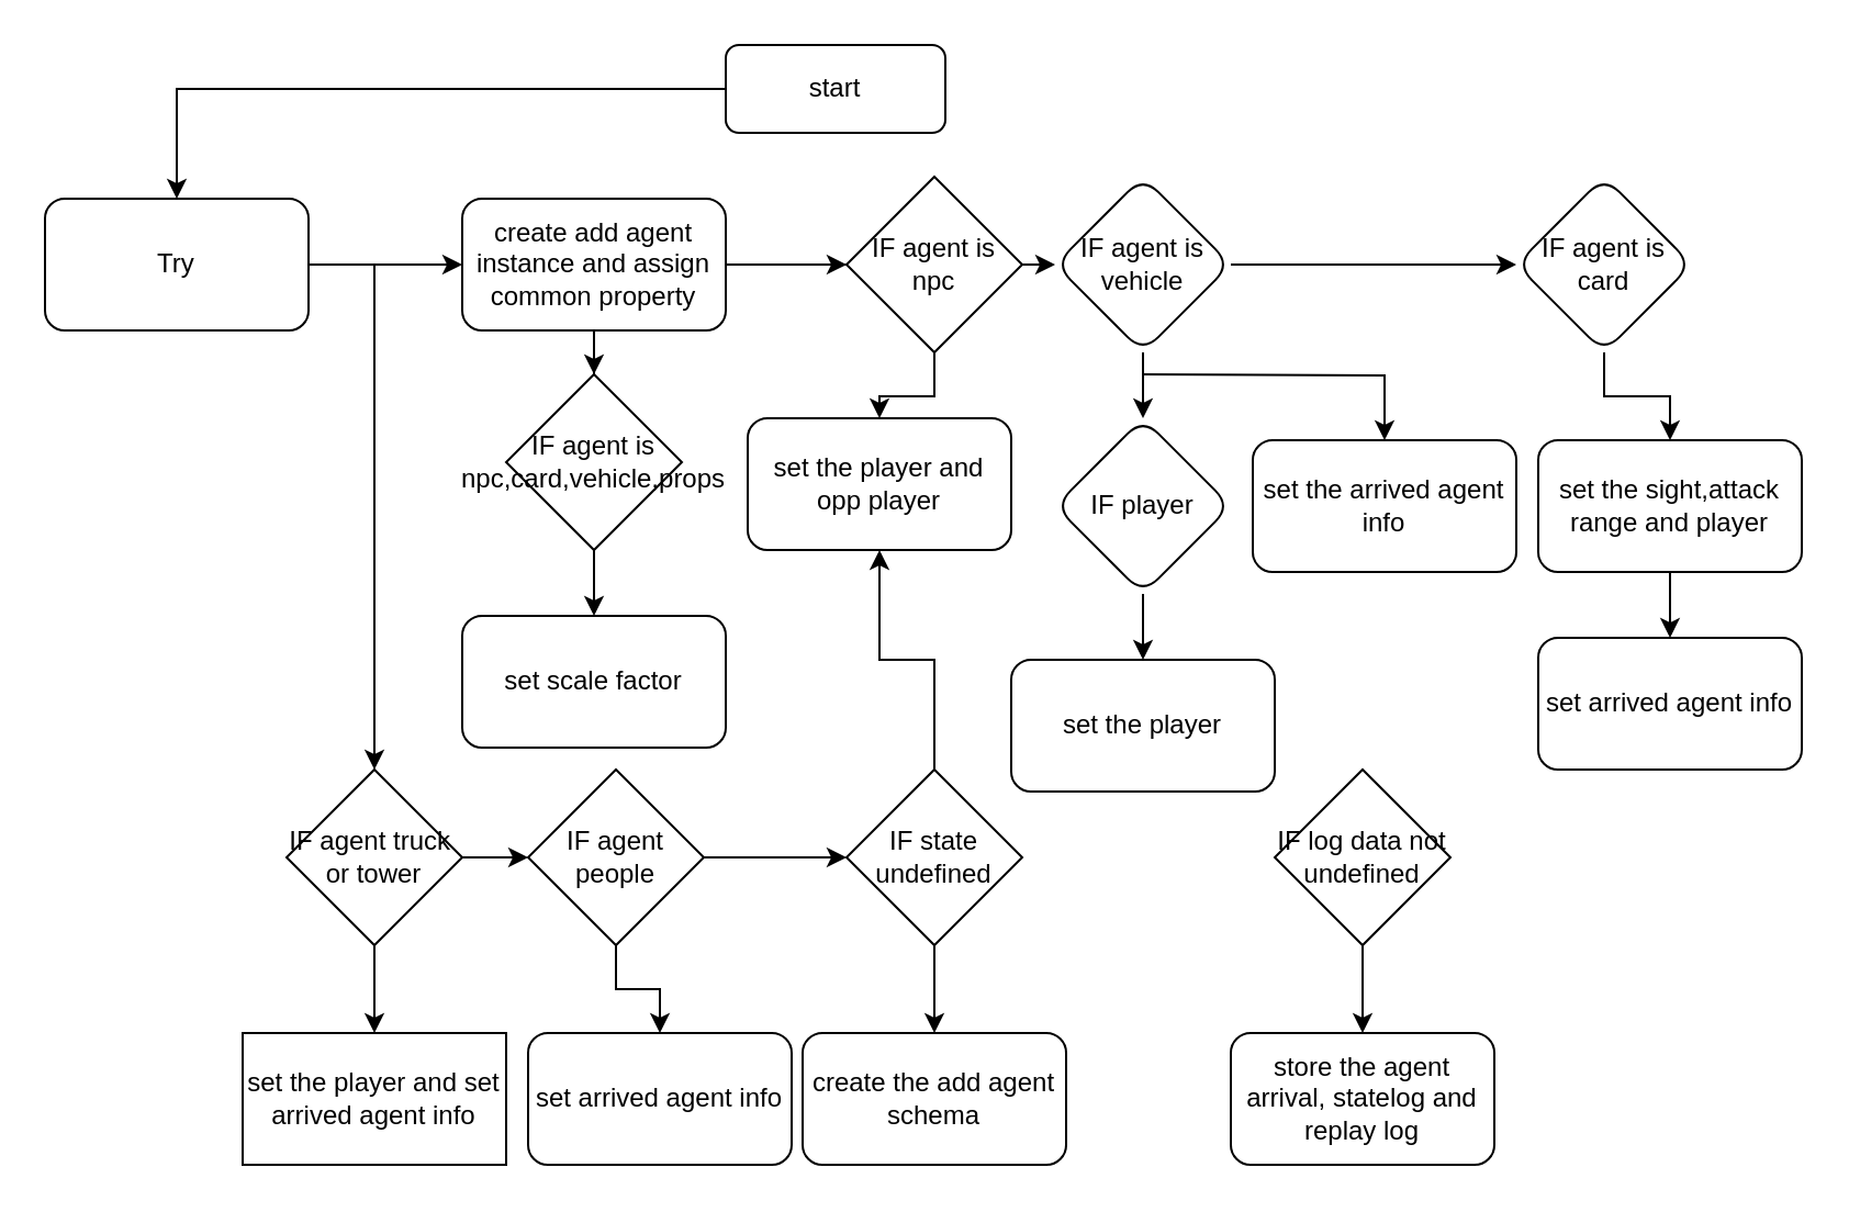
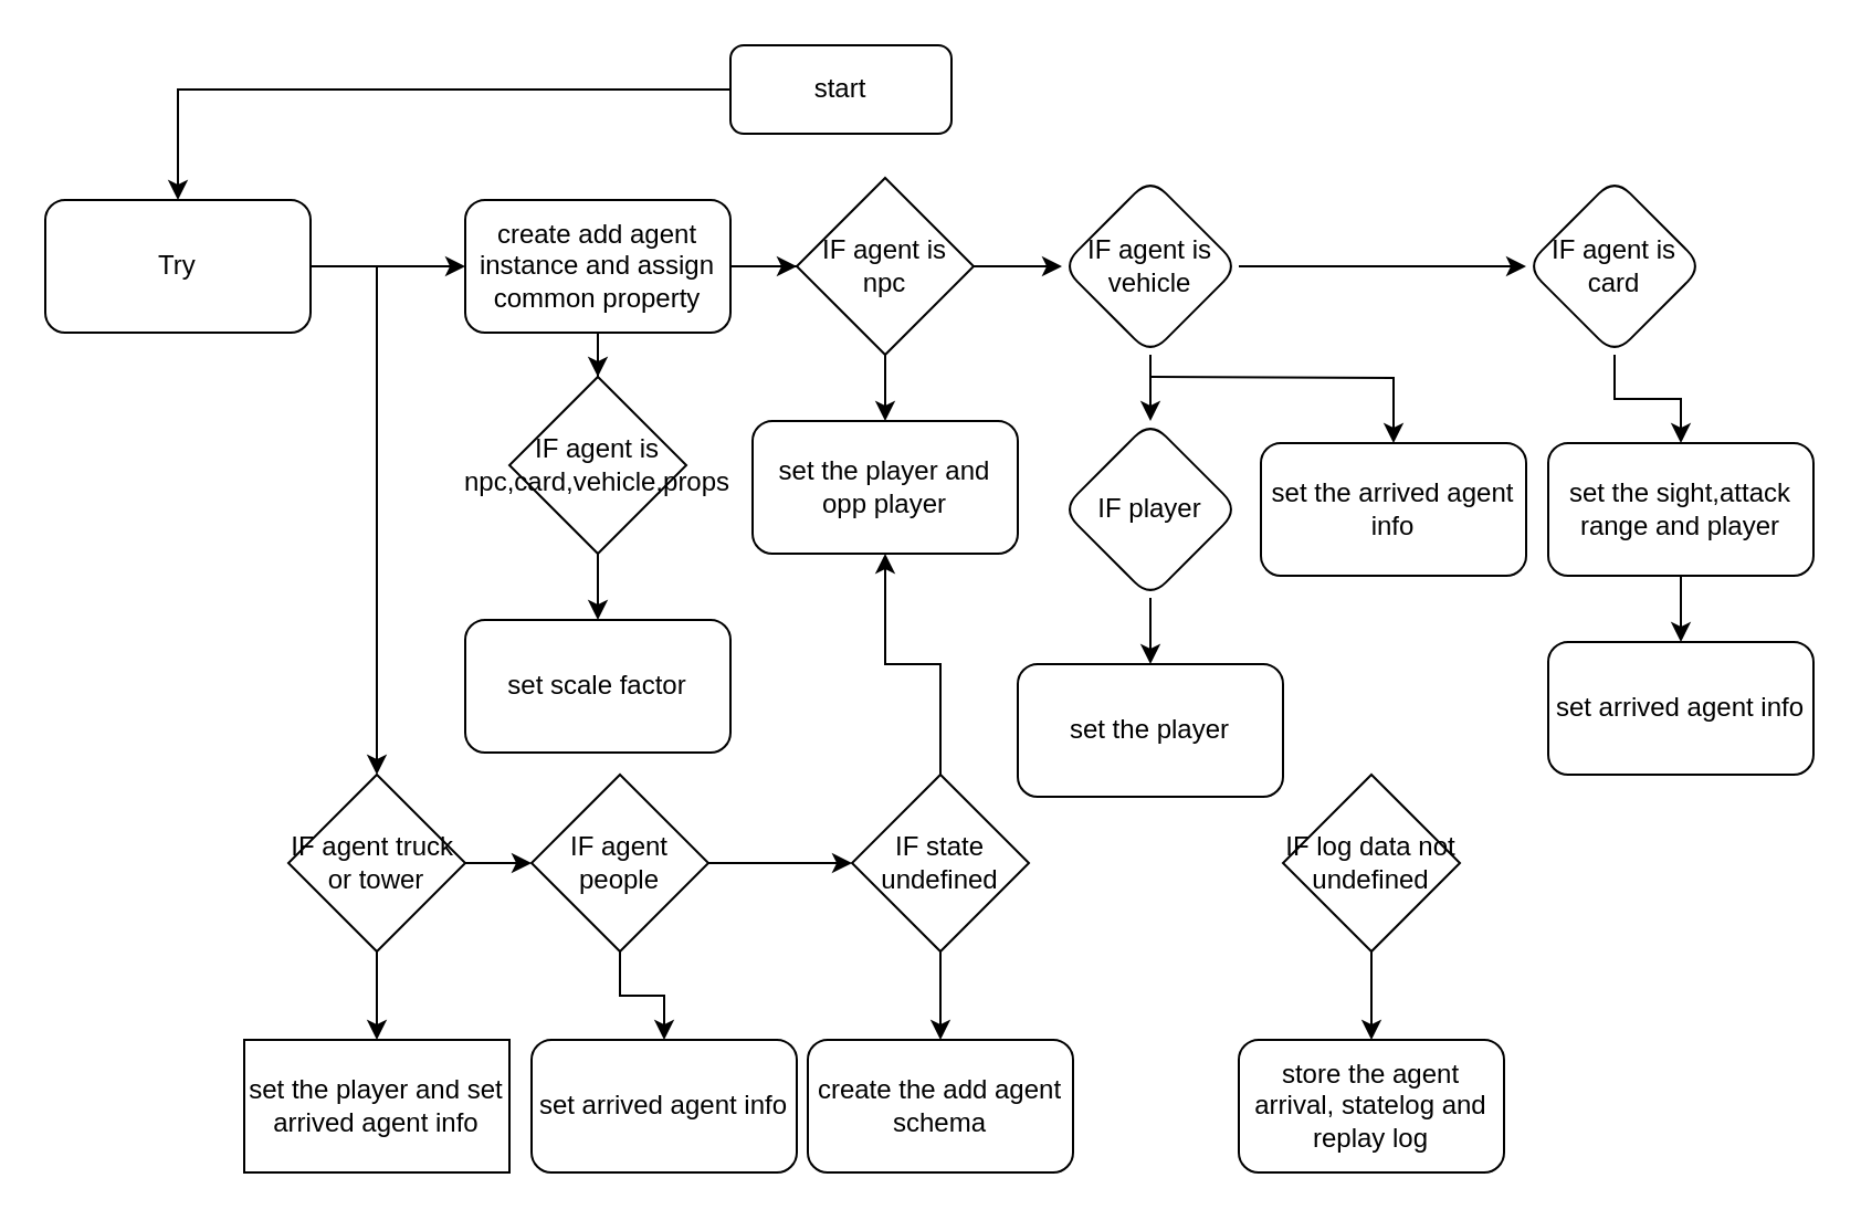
  <mxCell id="0" />
  <mxCell id="1" parent="0" />
  <mxCell id="2" value="" style="edgeStyle=orthogonalEdgeStyle;rounded=0;orthogonalLoop=1;jettySize=auto;html=1;" edge="1" parent="1" source="3" target="6"><mxGeometry relative="1" as="geometry" /></mxCell>
  <mxCell id="3" value="start" style="rounded=1;whiteSpace=wrap;html=1;" vertex="1" parent="1"><mxGeometry x="330" y="20" width="100" height="40" as="geometry" /></mxCell>
  <mxCell id="4" value="" style="edgeStyle=orthogonalEdgeStyle;rounded=0;orthogonalLoop=1;jettySize=auto;html=1;" edge="1" parent="1" source="6" target="10"><mxGeometry relative="1" as="geometry" /></mxCell>
  <mxCell id="5" value="" style="edgeStyle=orthogonalEdgeStyle;rounded=0;orthogonalLoop=1;jettySize=auto;html=1;" edge="1" parent="1"><mxGeometry relative="1" as="geometry"><mxPoint x="170" y="120" as="sourcePoint" /><mxPoint x="170" y="350" as="targetPoint" /></mxGeometry></mxCell>
  <mxCell id="6" value="Try" style="whiteSpace=wrap;html=1;rounded=1;" vertex="1" parent="1"><mxGeometry x="20" y="90" width="120" height="60" as="geometry" /></mxCell>
  <mxCell id="7" value="" style="edgeStyle=orthogonalEdgeStyle;rounded=0;orthogonalLoop=1;jettySize=auto;html=1;" edge="1" parent="1" source="10" target="12"><mxGeometry relative="1" as="geometry" /></mxCell>
  <mxCell id="8" value="" style="edgeStyle=orthogonalEdgeStyle;rounded=0;orthogonalLoop=1;jettySize=auto;html=1;" edge="1" parent="1" source="10" target="15"><mxGeometry relative="1" as="geometry" /></mxCell>
  <mxCell id="9" value="" style="edgeStyle=orthogonalEdgeStyle;rounded=0;orthogonalLoop=1;jettySize=auto;html=1;" edge="1" parent="1" source="10" target="20"><mxGeometry relative="1" as="geometry" /></mxCell>
  <mxCell id="10" value="create add agent instance and assign common property" style="whiteSpace=wrap;html=1;rounded=1;" vertex="1" parent="1"><mxGeometry x="210" y="90" width="120" height="60" as="geometry" /></mxCell>
  <mxCell id="11" value="" style="edgeStyle=orthogonalEdgeStyle;rounded=0;orthogonalLoop=1;jettySize=auto;html=1;" edge="1" parent="1" source="12" target="13"><mxGeometry relative="1" as="geometry" /></mxCell>
  <mxCell id="12" value="IF agent is npc,card,vehicle,props" style="rhombus;whiteSpace=wrap;html=1;" vertex="1" parent="1"><mxGeometry x="230" y="170" width="80" height="80" as="geometry" /></mxCell>
  <mxCell id="13" value="set scale factor" style="rounded=1;whiteSpace=wrap;html=1;" vertex="1" parent="1"><mxGeometry x="210" y="280" width="120" height="60" as="geometry" /></mxCell>
  <mxCell id="14" value="" style="edgeStyle=orthogonalEdgeStyle;rounded=0;orthogonalLoop=1;jettySize=auto;html=1;" edge="1" parent="1" source="15" target="16"><mxGeometry relative="1" as="geometry" /></mxCell>
- <mxCell id="15" value="IF agent is npc" style="rhombus;whiteSpace=wrap;html=1;" vertex="1" parent="1"><mxGeometry x="385" y="80" width="80" height="80" as="geometry" /></mxCell>
+ <mxCell id="15" value="IF agent is npc" style="rhombus;whiteSpace=wrap;html=1;" vertex="1" parent="1"><mxGeometry x="360" y="80" width="80" height="80" as="geometry" /></mxCell>
  <mxCell id="16" value="set the player and opp player" style="rounded=1;whiteSpace=wrap;html=1;" vertex="1" parent="1"><mxGeometry x="340" y="190" width="120" height="60" as="geometry" /></mxCell>
  <mxCell id="17" value="" style="edgeStyle=orthogonalEdgeStyle;rounded=0;orthogonalLoop=1;jettySize=auto;html=1;" edge="1" parent="1" source="20" target="22"><mxGeometry relative="1" as="geometry" /></mxCell>
  <mxCell id="18" value="" style="edgeStyle=orthogonalEdgeStyle;rounded=0;orthogonalLoop=1;jettySize=auto;html=1;" edge="1" parent="1" target="24"><mxGeometry relative="1" as="geometry"><mxPoint x="520" y="170" as="sourcePoint" /></mxGeometry></mxCell>
  <mxCell id="19" value="" style="edgeStyle=orthogonalEdgeStyle;rounded=0;orthogonalLoop=1;jettySize=auto;html=1;" edge="1" parent="1" source="20" target="26"><mxGeometry relative="1" as="geometry" /></mxCell>
  <mxCell id="20" value="IF agent is vehicle" style="rhombus;whiteSpace=wrap;html=1;rounded=1;" vertex="1" parent="1"><mxGeometry x="480" y="80" width="80" height="80" as="geometry" /></mxCell>
  <mxCell id="21" value="" style="edgeStyle=orthogonalEdgeStyle;rounded=0;orthogonalLoop=1;jettySize=auto;html=1;" edge="1" parent="1" source="22" target="23"><mxGeometry relative="1" as="geometry" /></mxCell>
  <mxCell id="22" value="IF player" style="rhombus;whiteSpace=wrap;html=1;rounded=1;" vertex="1" parent="1"><mxGeometry x="480" y="190" width="80" height="80" as="geometry" /></mxCell>
  <mxCell id="23" value="set the player" style="whiteSpace=wrap;html=1;rounded=1;" vertex="1" parent="1"><mxGeometry x="460" y="300" width="120" height="60" as="geometry" /></mxCell>
  <mxCell id="24" value="set the arrived agent info" style="whiteSpace=wrap;html=1;rounded=1;" vertex="1" parent="1"><mxGeometry x="570" y="200" width="120" height="60" as="geometry" /></mxCell>
  <mxCell id="25" value="" style="edgeStyle=orthogonalEdgeStyle;rounded=0;orthogonalLoop=1;jettySize=auto;html=1;" edge="1" parent="1" source="26" target="28"><mxGeometry relative="1" as="geometry" /></mxCell>
  <mxCell id="26" value="IF agent is card" style="rhombus;whiteSpace=wrap;html=1;rounded=1;" vertex="1" parent="1"><mxGeometry x="690" y="80" width="80" height="80" as="geometry" /></mxCell>
  <mxCell id="27" value="" style="edgeStyle=orthogonalEdgeStyle;rounded=0;orthogonalLoop=1;jettySize=auto;html=1;" edge="1" parent="1" source="28" target="29"><mxGeometry relative="1" as="geometry" /></mxCell>
  <mxCell id="28" value="set the sight,attack range and player" style="whiteSpace=wrap;html=1;rounded=1;" vertex="1" parent="1"><mxGeometry x="700" y="200" width="120" height="60" as="geometry" /></mxCell>
  <mxCell id="29" value="set arrived agent info" style="whiteSpace=wrap;html=1;rounded=1;" vertex="1" parent="1"><mxGeometry x="700" y="290" width="120" height="60" as="geometry" /></mxCell>
  <mxCell id="30" value="" style="edgeStyle=orthogonalEdgeStyle;rounded=0;orthogonalLoop=1;jettySize=auto;html=1;" edge="1" parent="1" source="32" target="33"><mxGeometry relative="1" as="geometry" /></mxCell>
  <mxCell id="31" value="" style="edgeStyle=orthogonalEdgeStyle;rounded=0;orthogonalLoop=1;jettySize=auto;html=1;" edge="1" parent="1" source="32" target="36"><mxGeometry relative="1" as="geometry" /></mxCell>
  <mxCell id="32" value="IF agent truck&amp;nbsp; or tower" style="rhombus;whiteSpace=wrap;html=1;" vertex="1" parent="1"><mxGeometry x="130" y="350" width="80" height="80" as="geometry" /></mxCell>
  <mxCell id="33" value="set the player and set arrived agent info" style="whiteSpace=wrap;html=1;rounded=0;" vertex="1" parent="1"><mxGeometry x="110" y="470" width="120" height="60" as="geometry" /></mxCell>
  <mxCell id="34" value="" style="edgeStyle=orthogonalEdgeStyle;rounded=0;orthogonalLoop=1;jettySize=auto;html=1;" edge="1" parent="1" source="36" target="37"><mxGeometry relative="1" as="geometry" /></mxCell>
  <mxCell id="35" value="" style="edgeStyle=orthogonalEdgeStyle;rounded=0;orthogonalLoop=1;jettySize=auto;html=1;" edge="1" parent="1" source="36" target="40"><mxGeometry relative="1" as="geometry" /></mxCell>
  <mxCell id="36" value="IF agent people" style="rhombus;whiteSpace=wrap;html=1;" vertex="1" parent="1"><mxGeometry x="240" y="350" width="80" height="80" as="geometry" /></mxCell>
  <mxCell id="37" value="set arrived agent info" style="rounded=1;whiteSpace=wrap;html=1;" vertex="1" parent="1"><mxGeometry x="240" y="470" width="120" height="60" as="geometry" /></mxCell>
  <mxCell id="38" value="" style="edgeStyle=orthogonalEdgeStyle;rounded=0;orthogonalLoop=1;jettySize=auto;html=1;" edge="1" parent="1" source="40" target="41"><mxGeometry relative="1" as="geometry" /></mxCell>
  <mxCell id="39" value="" style="edgeStyle=orthogonalEdgeStyle;rounded=0;orthogonalLoop=1;jettySize=auto;html=1;" edge="1" parent="1" source="40" target="16"><mxGeometry relative="1" as="geometry" /></mxCell>
  <mxCell id="40" value="IF state undefined" style="rhombus;whiteSpace=wrap;html=1;" vertex="1" parent="1"><mxGeometry x="385" y="350" width="80" height="80" as="geometry" /></mxCell>
  <mxCell id="41" value="create the add agent schema" style="rounded=1;whiteSpace=wrap;html=1;" vertex="1" parent="1"><mxGeometry x="365" y="470" width="120" height="60" as="geometry" /></mxCell>
  <mxCell id="42" value="" style="edgeStyle=orthogonalEdgeStyle;rounded=0;orthogonalLoop=1;jettySize=auto;html=1;" edge="1" parent="1" source="43" target="44"><mxGeometry relative="1" as="geometry" /></mxCell>
  <mxCell id="43" value="IF log data not undefined" style="rhombus;whiteSpace=wrap;html=1;" vertex="1" parent="1"><mxGeometry x="580" y="350" width="80" height="80" as="geometry" /></mxCell>
  <mxCell id="44" value="store the agent arrival, statelog and replay log" style="rounded=1;whiteSpace=wrap;html=1;" vertex="1" parent="1"><mxGeometry x="560" y="470" width="120" height="60" as="geometry" /></mxCell>
